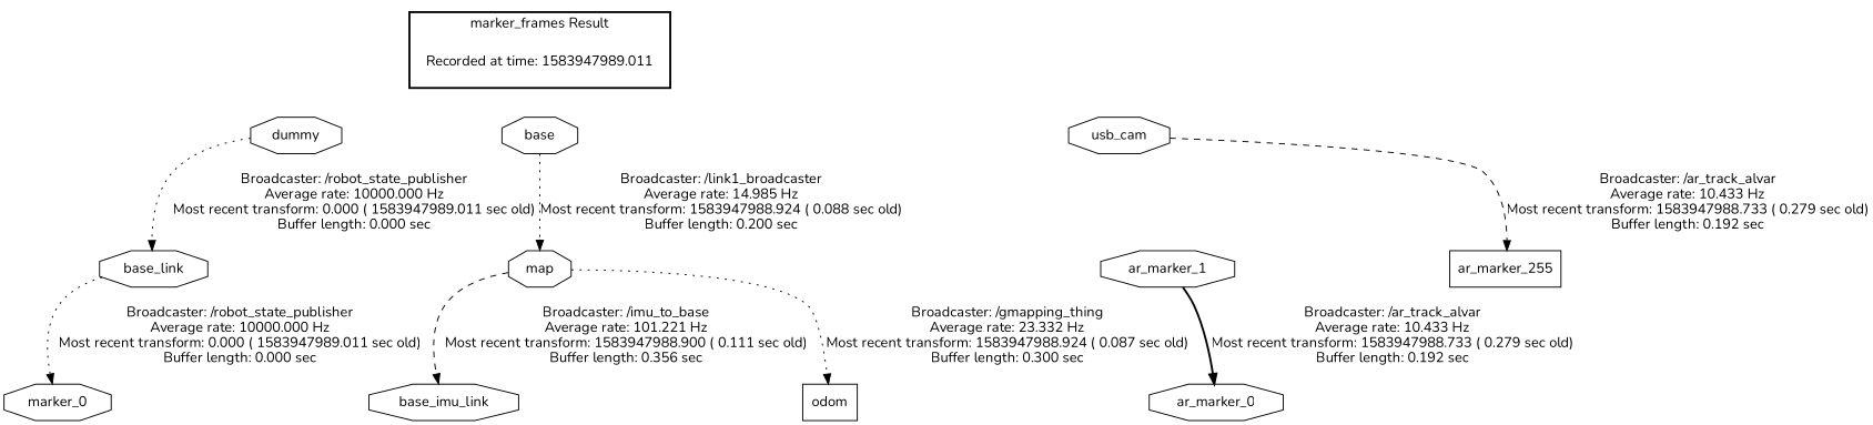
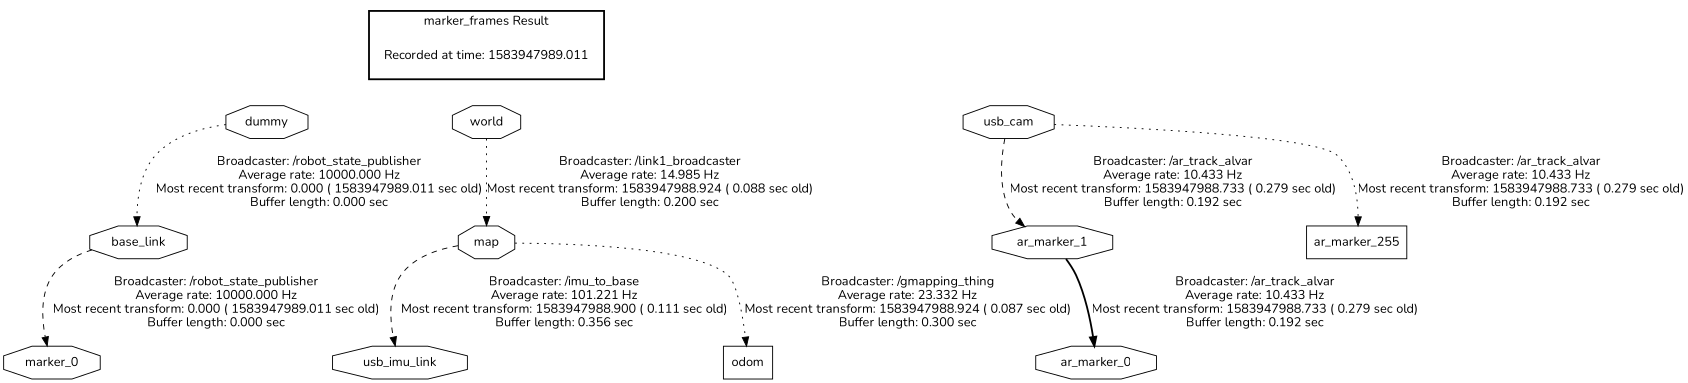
  digraph {
    fontname=Nunito
    node [fontname=Nunito shape=octagon]
    edge [fontname=Nunito style=dotted]
    "Recorded at time: 1583947989.011" [shape=plaintext]
    dummy
-   world [label=base]
+   world
    usb_cam
    base_link
    marker_0
    map
-   base_imu_link
+   base_imu_link [label=usb_imu_link]
    odom [shape=box]
    ar_marker_1
    ar_marker_255 [shape=box]
    ar_marker_0
    subgraph cluster_1 {
      color=black
      label="marker_frames Result"
      style=bold
      "Recorded at time: 1583947989.011"
    }
    "Recorded at time: 1583947989.011" -> dummy [style=invis]
    "Recorded at time: 1583947989.011" -> world [style=invis]
    "Recorded at time: 1583947989.011" -> usb_cam [style=invis]
    dummy -> base_link [label="Broadcaster: /robot_state_publisher\nAverage rate: 10000.000 Hz\nMost recent transform: 0.000 ( 1583947989.011 sec old)\nBuffer length: 0.000 sec\n"]
    world -> map [label="Broadcaster: /link1_broadcaster\nAverage rate: 14.985 Hz\nMost recent transform: 1583947988.924 ( 0.088 sec old)\nBuffer length: 0.200 sec\n"]
-   usb_cam -> ar_marker_255 [label="Broadcaster: /ar_track_alvar\nAverage rate: 10.433 Hz\nMost recent transform: 1583947988.733 ( 0.279 sec old)\nBuffer length: 0.192 sec\n" style=dashed]
-   base_link -> marker_0 [label="Broadcaster: /robot_state_publisher\nAverage rate: 10000.000 Hz\nMost recent transform: 0.000 ( 1583947989.011 sec old)\nBuffer length: 0.000 sec\n"]
+   usb_cam -> ar_marker_1 [label="Broadcaster: /ar_track_alvar\nAverage rate: 10.433 Hz\nMost recent transform: 1583947988.733 ( 0.279 sec old)\nBuffer length: 0.192 sec\n" style=dashed]
+   usb_cam -> ar_marker_255 [label="Broadcaster: /ar_track_alvar\nAverage rate: 10.433 Hz\nMost recent transform: 1583947988.733 ( 0.279 sec old)\nBuffer length: 0.192 sec\n"]
+   base_link -> marker_0 [label="Broadcaster: /robot_state_publisher\nAverage rate: 10000.000 Hz\nMost recent transform: 0.000 ( 1583947989.011 sec old)\nBuffer length: 0.000 sec\n" style=dashed]
    map -> base_imu_link [label="Broadcaster: /imu_to_base\nAverage rate: 101.221 Hz\nMost recent transform: 1583947988.900 ( 0.111 sec old)\nBuffer length: 0.356 sec\n" style=dashed]
    map -> odom [label="Broadcaster: /gmapping_thing\nAverage rate: 23.332 Hz\nMost recent transform: 1583947988.924 ( 0.087 sec old)\nBuffer length: 0.300 sec\n"]
    ar_marker_1 -> ar_marker_0 [label="Broadcaster: /ar_track_alvar\nAverage rate: 10.433 Hz\nMost recent transform: 1583947988.733 ( 0.279 sec old)\nBuffer length: 0.192 sec\n" style=bold]
  }
